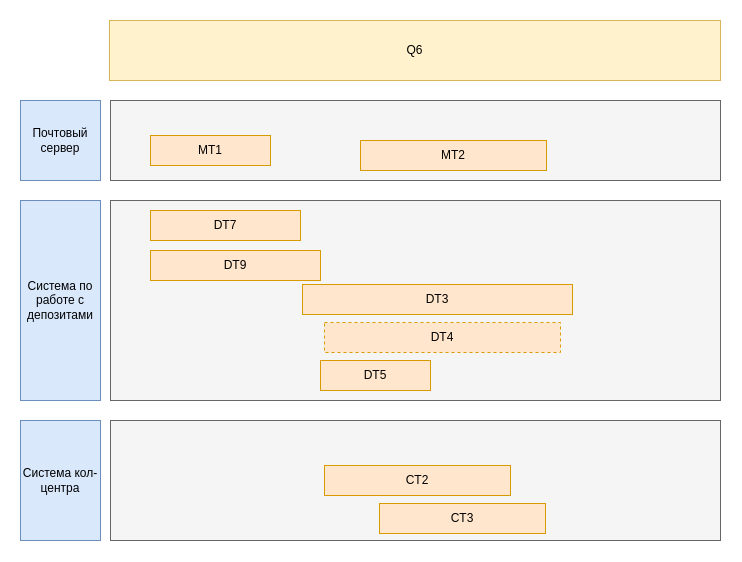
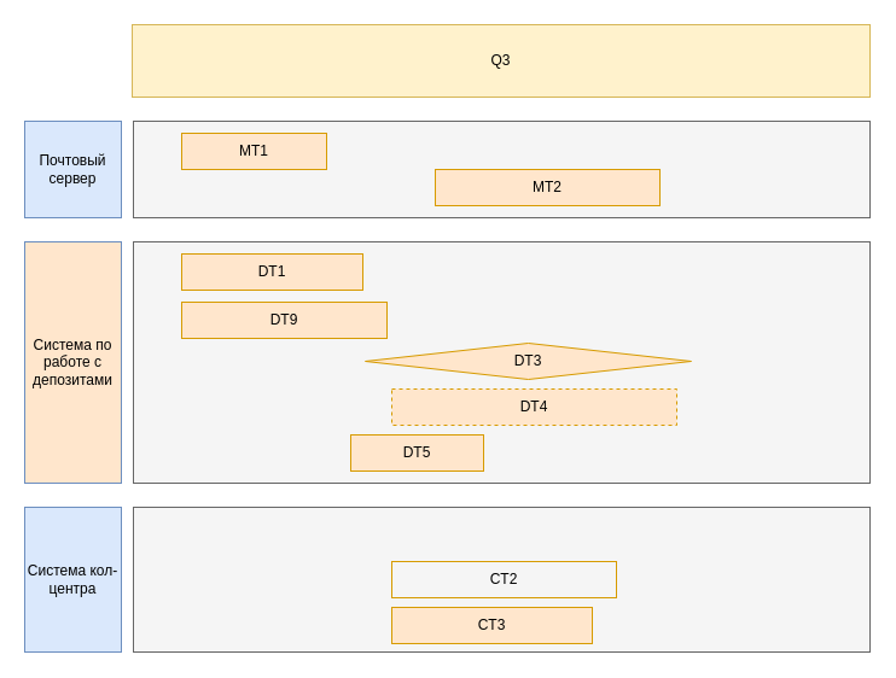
  <mxCell id="0" />
  <mxCell id="1" parent="0" />
  <mxCell id="2" value="Почтовый&lt;div&gt;сервер&lt;/div&gt;" style="whiteSpace=wrap;html=1;aspect=fixed;fillColor=#dae8fc;strokeColor=#6c8ebf;" parent="1" vertex="1"><mxGeometry x="20" y="100" width="80" height="80" as="geometry" /></mxCell>
- <mxCell id="3" value="Q6" style="rounded=0;whiteSpace=wrap;html=1;fillColor=#fff2cc;strokeColor=#d6b656;" parent="1" vertex="1"><mxGeometry x="109" y="20" width="611" height="60" as="geometry" /></mxCell>
+ <mxCell id="3" value="Q3" style="rounded=0;whiteSpace=wrap;html=1;fillColor=#fff2cc;strokeColor=#d6b656;" parent="1" vertex="1"><mxGeometry x="109" y="20" width="611" height="60" as="geometry" /></mxCell>
  <mxCell id="4" value="" style="rounded=0;whiteSpace=wrap;html=1;fillColor=#f5f5f5;fontColor=#333333;strokeColor=#666666;" parent="1" vertex="1"><mxGeometry x="110" y="100" width="610" height="80" as="geometry" /></mxCell>
  <mxCell id="5" value="" style="rounded=0;whiteSpace=wrap;html=1;fillColor=#f5f5f5;fontColor=#333333;strokeColor=#666666;" parent="1" vertex="1"><mxGeometry x="110" y="200" width="610" height="200" as="geometry" /></mxCell>
  <mxCell id="6" value="" style="rounded=0;whiteSpace=wrap;html=1;fillColor=#f5f5f5;fontColor=#333333;strokeColor=#666666;" parent="1" vertex="1"><mxGeometry x="110" y="420" width="610" height="120" as="geometry" /></mxCell>
- <mxCell id="7" value="MT1" style="rounded=0;whiteSpace=wrap;html=1;fillColor=#ffe6cc;strokeColor=#d79b00;" parent="1" vertex="1"><mxGeometry x="150" y="135" width="120" height="30" as="geometry" /></mxCell>
+ <mxCell id="7" value="MT1" style="rounded=0;whiteSpace=wrap;html=1;fillColor=#ffe6cc;strokeColor=#d79b00;" parent="1" vertex="1"><mxGeometry x="150" y="110" width="120" height="30" as="geometry" /></mxCell>
  <mxCell id="8" value="MT2" style="rounded=0;whiteSpace=wrap;html=1;fillColor=#ffe6cc;strokeColor=#d79b00;" parent="1" vertex="1"><mxGeometry x="360" y="140" width="186" height="30" as="geometry" /></mxCell>
- <mxCell id="9" value="DT7" style="rounded=0;whiteSpace=wrap;html=1;fillColor=#ffe6cc;strokeColor=#d79b00;" parent="1" vertex="1"><mxGeometry x="150" y="210" width="150" height="30" as="geometry" /></mxCell>
+ <mxCell id="9" value="DT1" style="rounded=0;whiteSpace=wrap;html=1;fillColor=#ffe6cc;strokeColor=#d79b00;" parent="1" vertex="1"><mxGeometry x="150" y="210" width="150" height="30" as="geometry" /></mxCell>
  <mxCell id="10" value="DT9" style="rounded=0;whiteSpace=wrap;html=1;fillColor=#ffe6cc;strokeColor=#d79b00;" parent="1" vertex="1"><mxGeometry x="150" y="250" width="170" height="30" as="geometry" /></mxCell>
- <mxCell id="11" value="DT3" style="rounded=0;whiteSpace=wrap;html=1;fillColor=#ffe6cc;strokeColor=#d79b00;" parent="1" vertex="1"><mxGeometry x="302" y="284" width="270" height="30" as="geometry" /></mxCell>
+ <mxCell id="11" value="DT3" style="rhombus;whiteSpace=wrap;html=1;fillColor=#ffe6cc;strokeColor=#d79b00;" parent="1" vertex="1"><mxGeometry x="302" y="284" width="270" height="30" as="geometry" /></mxCell>
  <mxCell id="12" value="DT4" style="rounded=0;whiteSpace=wrap;html=1;fillColor=#ffe6cc;strokeColor=#d79b00;dashed=1;" parent="1" vertex="1"><mxGeometry x="324" y="322" width="236" height="30" as="geometry" /></mxCell>
- <mxCell id="13" value="CT2" style="rounded=0;whiteSpace=wrap;html=1;fillColor=#ffe6cc;strokeColor=#d79b00;" parent="1" vertex="1"><mxGeometry x="324" y="465" width="186" height="30" as="geometry" /></mxCell>
- <mxCell id="14" value="CT3" style="rounded=0;whiteSpace=wrap;html=1;fillColor=#ffe6cc;strokeColor=#d79b00;" parent="1" vertex="1"><mxGeometry x="379" y="503" width="166" height="30" as="geometry" /></mxCell>
- <mxCell id="15" value="Система по работе с депозитами" style="rounded=0;whiteSpace=wrap;html=1;fillColor=#dae8fc;strokeColor=#6c8ebf;" parent="1" vertex="1"><mxGeometry x="20" y="200" width="80" height="200" as="geometry" /></mxCell>
+ <mxCell id="13" value="CT2" style="rounded=0;whiteSpace=wrap;html=1;fillColor=#f5f5f5;strokeColor=#d79b00;" parent="1" vertex="1"><mxGeometry x="324" y="465" width="186" height="30" as="geometry" /></mxCell>
+ <mxCell id="14" value="CT3" style="rounded=0;whiteSpace=wrap;html=1;fillColor=#ffe6cc;strokeColor=#d79b00;" parent="1" vertex="1"><mxGeometry x="324" y="503" width="166" height="30" as="geometry" /></mxCell>
+ <mxCell id="15" value="Система по работе с депозитами" style="rounded=0;whiteSpace=wrap;html=1;fillColor=#ffe6cc;strokeColor=#6c8ebf;" parent="1" vertex="1"><mxGeometry x="20" y="200" width="80" height="200" as="geometry" /></mxCell>
  <mxCell id="16" value="Система кол-центра" style="rounded=0;whiteSpace=wrap;html=1;fillColor=#dae8fc;strokeColor=#6c8ebf;" parent="1" vertex="1"><mxGeometry x="20" y="420" width="80" height="120" as="geometry" /></mxCell>
- <mxCell id="17" value="DT5" style="rounded=0;whiteSpace=wrap;html=1;fillColor=#ffe6cc;strokeColor=#d79b00;" parent="1" vertex="1"><mxGeometry x="320" y="360" width="110" height="30" as="geometry" /></mxCell>
+ <mxCell id="17" value="DT5" style="rounded=0;whiteSpace=wrap;html=1;fillColor=#ffe6cc;strokeColor=#d79b00;" parent="1" vertex="1"><mxGeometry x="290" y="360" width="110" height="30" as="geometry" /></mxCell>
